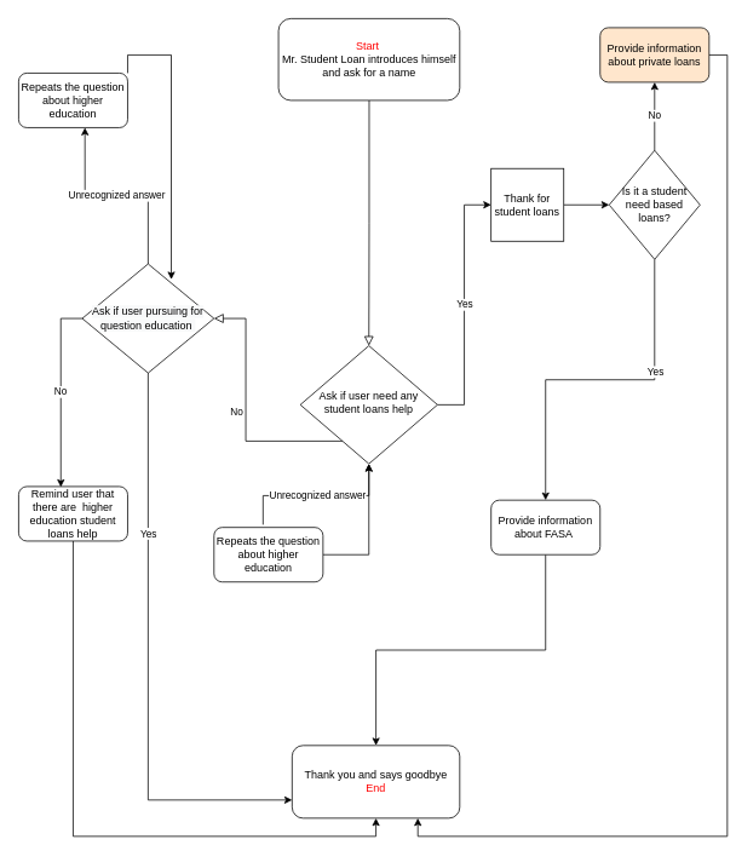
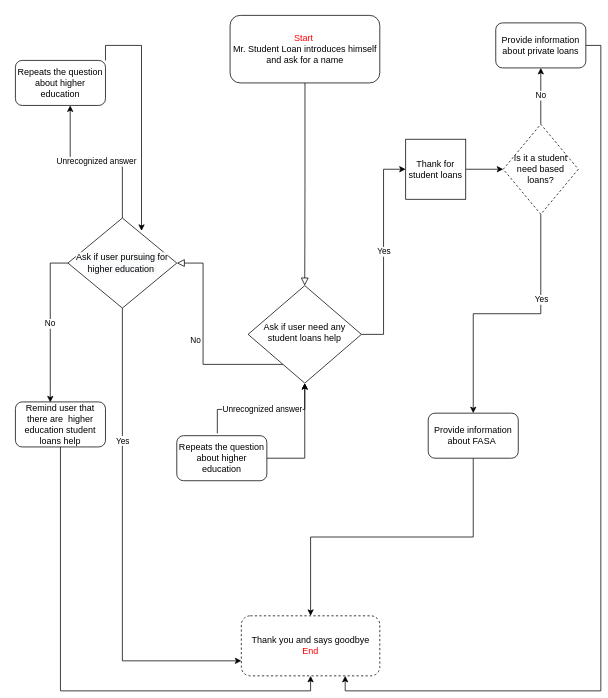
  <mxCell id="0" />
  <mxCell id="1" parent="0" />
  <mxCell id="2" value="" style="rounded=0;html=1;jettySize=auto;orthogonalLoop=1;fontSize=11;endArrow=block;endFill=0;endSize=8;strokeWidth=1;shadow=0;labelBackgroundColor=none;edgeStyle=orthogonalEdgeStyle;" parent="1" source="3" target="6" edge="1"><mxGeometry relative="1" as="geometry" /></mxCell>
  <mxCell id="3" value="&lt;font color=&quot;#ff0000&quot;&gt;Start&amp;nbsp;&lt;/font&gt;&lt;br&gt;Mr. Student Loan introduces himself and ask for a name" style="rounded=1;whiteSpace=wrap;html=1;fontSize=12;glass=0;strokeWidth=1;shadow=0;" parent="1" vertex="1"><mxGeometry x="306" y="20" width="199.5" height="90" as="geometry" /></mxCell>
  <mxCell id="4" value="No" style="edgeStyle=orthogonalEdgeStyle;rounded=0;html=1;jettySize=auto;orthogonalLoop=1;fontSize=11;endArrow=block;endFill=0;endSize=8;strokeWidth=1;shadow=0;labelBackgroundColor=none;entryX=1;entryY=0.5;entryDx=0;entryDy=0;" parent="1" source="6" edge="1" target="14"><mxGeometry y="10" relative="1" as="geometry"><mxPoint as="offset" /><mxPoint x="270" y="225" as="targetPoint" /><Array as="points"><mxPoint x="270" y="485" /><mxPoint x="270" y="350" /></Array></mxGeometry></mxCell>
  <mxCell id="5" value="Yes" style="edgeStyle=orthogonalEdgeStyle;rounded=0;orthogonalLoop=1;jettySize=auto;html=1;exitX=1;exitY=0.5;exitDx=0;exitDy=0;entryX=0;entryY=0.5;entryDx=0;entryDy=0;" edge="1" parent="1" source="6" target="20"><mxGeometry relative="1" as="geometry" /></mxCell>
  <mxCell id="6" value="Ask if user need any student loans help" style="rhombus;whiteSpace=wrap;html=1;shadow=0;fontFamily=Helvetica;fontSize=12;align=center;strokeWidth=1;spacing=6;spacingTop=-4;" parent="1" vertex="1"><mxGeometry x="330" y="380" width="151" height="130" as="geometry" /></mxCell>
- <mxCell id="7" value="Thank you and says goodbye&lt;br&gt;&lt;font color=&quot;#ff0000&quot;&gt;End&lt;/font&gt;" style="rounded=1;whiteSpace=wrap;html=1;" parent="1" vertex="1"><mxGeometry x="321" y="820" width="184.5" height="80" as="geometry" /></mxCell>
+ <mxCell id="7" value="Thank you and says goodbye&lt;br&gt;&lt;font color=&quot;#ff0000&quot;&gt;End&lt;/font&gt;" style="rounded=1;whiteSpace=wrap;html=1;dashed=1;" parent="1" vertex="1"><mxGeometry x="321" y="820" width="184.5" height="80" as="geometry" /></mxCell>
  <mxCell id="8" style="edgeStyle=orthogonalEdgeStyle;rounded=0;orthogonalLoop=1;jettySize=auto;html=1;exitX=0.5;exitY=1;exitDx=0;exitDy=0;entryX=0.5;entryY=1;entryDx=0;entryDy=0;" parent="1" source="9" target="7" edge="1"><mxGeometry relative="1" as="geometry" /></mxCell>
  <mxCell id="9" value="Remind user that there are&amp;nbsp; higher education student loans help" style="rounded=1;whiteSpace=wrap;html=1;" parent="1" vertex="1"><mxGeometry x="20" y="535" width="120" height="60" as="geometry" /></mxCell>
  <mxCell id="10" value="Unrecognized answer" style="edgeStyle=orthogonalEdgeStyle;rounded=0;orthogonalLoop=1;jettySize=auto;html=1;exitX=0.5;exitY=0;exitDx=0;exitDy=0;entryX=0.608;entryY=1;entryDx=0;entryDy=0;entryPerimeter=0;" parent="1" source="14" target="16" edge="1"><mxGeometry relative="1" as="geometry" /></mxCell>
  <mxCell id="11" value="No" style="edgeStyle=orthogonalEdgeStyle;rounded=0;orthogonalLoop=1;jettySize=auto;html=1;exitX=0;exitY=0.5;exitDx=0;exitDy=0;entryX=0.387;entryY=0.01;entryDx=0;entryDy=0;entryPerimeter=0;" parent="1" source="14" target="9" edge="1"><mxGeometry relative="1" as="geometry" /></mxCell>
  <mxCell id="12" style="edgeStyle=orthogonalEdgeStyle;rounded=0;orthogonalLoop=1;jettySize=auto;html=1;exitX=0.5;exitY=1;exitDx=0;exitDy=0;entryX=0;entryY=0.75;entryDx=0;entryDy=0;" parent="1" source="14" target="7" edge="1"><mxGeometry relative="1" as="geometry" /></mxCell>
  <mxCell id="13" value="Yes" style="edgeLabel;html=1;align=center;verticalAlign=middle;resizable=0;points=[];" parent="12" vertex="1" connectable="0"><mxGeometry x="-0.439" relative="1" as="geometry"><mxPoint as="offset" /></mxGeometry></mxCell>
- <mxCell id="14" value="&#10;&#10;&lt;span style=&quot;color: rgb(0, 0, 0); font-family: helvetica; font-size: 12px; font-style: normal; font-weight: 400; letter-spacing: normal; text-align: center; text-indent: 0px; text-transform: none; word-spacing: 0px; background-color: rgb(248, 249, 250); display: inline; float: none;&quot;&gt;Ask if user pursuing for question education&amp;nbsp;&lt;/span&gt;&#10;&#10;" style="rhombus;whiteSpace=wrap;html=1;" parent="1" vertex="1"><mxGeometry x="90" y="290" width="145" height="120" as="geometry" /></mxCell>
+ <mxCell id="14" value="&#10;&#10;&lt;span style=&quot;color: rgb(0, 0, 0); font-family: helvetica; font-size: 12px; font-style: normal; font-weight: 400; letter-spacing: normal; text-align: center; text-indent: 0px; text-transform: none; word-spacing: 0px; background-color: rgb(248, 249, 250); display: inline; float: none;&quot;&gt;Ask if user pursuing for higher education&amp;nbsp;&lt;/span&gt;&#10;&#10;" style="rhombus;whiteSpace=wrap;html=1;" parent="1" vertex="1"><mxGeometry x="90" y="290" width="145" height="120" as="geometry" /></mxCell>
  <mxCell id="15" style="edgeStyle=orthogonalEdgeStyle;rounded=0;orthogonalLoop=1;jettySize=auto;html=1;exitX=1;exitY=0;exitDx=0;exitDy=0;entryX=0.676;entryY=0.142;entryDx=0;entryDy=0;entryPerimeter=0;" parent="1" source="16" edge="1" target="14"><mxGeometry relative="1" as="geometry"><mxPoint x="200" y="180" as="targetPoint" /><Array as="points"><mxPoint x="140" y="60" /><mxPoint x="188" y="60" /></Array></mxGeometry></mxCell>
  <mxCell id="16" value="Repeats the question about higher education" style="rounded=1;whiteSpace=wrap;html=1;" parent="1" vertex="1"><mxGeometry x="20" y="80" width="120" height="60" as="geometry" /></mxCell>
  <mxCell id="17" style="edgeStyle=orthogonalEdgeStyle;rounded=0;orthogonalLoop=1;jettySize=auto;html=1;exitX=1;exitY=0.5;exitDx=0;exitDy=0;entryX=0.75;entryY=1;entryDx=0;entryDy=0;" edge="1" parent="1" source="18" target="7"><mxGeometry relative="1" as="geometry" /></mxCell>
- <mxCell id="18" value="Provide information about private loans" style="rounded=1;whiteSpace=wrap;html=1;fillColor=#ffe6cc;" vertex="1" parent="1"><mxGeometry x="660" y="30" width="120" height="60" as="geometry" /></mxCell>
+ <mxCell id="18" value="Provide information about private loans" style="rounded=1;whiteSpace=wrap;html=1;" vertex="1" parent="1"><mxGeometry x="660" y="30" width="120" height="60" as="geometry" /></mxCell>
  <mxCell id="19" style="edgeStyle=orthogonalEdgeStyle;rounded=0;orthogonalLoop=1;jettySize=auto;html=1;exitX=1;exitY=0.5;exitDx=0;exitDy=0;entryX=0.5;entryY=1;entryDx=0;entryDy=0;" edge="1" parent="1" source="20" target="24"><mxGeometry relative="1" as="geometry" /></mxCell>
  <mxCell id="20" value="Thank for student loans" style="whiteSpace=wrap;html=1;aspect=fixed;" vertex="1" parent="1"><mxGeometry x="540" y="185" width="80" height="80" as="geometry" /></mxCell>
  <mxCell id="21" value="No" style="edgeStyle=orthogonalEdgeStyle;rounded=0;orthogonalLoop=1;jettySize=auto;html=1;exitX=0;exitY=0.5;exitDx=0;exitDy=0;entryX=0.5;entryY=1;entryDx=0;entryDy=0;" edge="1" parent="1" source="24" target="18"><mxGeometry relative="1" as="geometry" /></mxCell>
  <mxCell id="22" style="edgeStyle=orthogonalEdgeStyle;rounded=0;orthogonalLoop=1;jettySize=auto;html=1;exitX=1;exitY=0.5;exitDx=0;exitDy=0;entryX=0.5;entryY=0;entryDx=0;entryDy=0;" edge="1" parent="1" source="24" target="26"><mxGeometry relative="1" as="geometry" /></mxCell>
  <mxCell id="23" value="Yes" style="edgeLabel;html=1;align=center;verticalAlign=middle;resizable=0;points=[];" vertex="1" connectable="0" parent="22"><mxGeometry x="-0.363" relative="1" as="geometry"><mxPoint as="offset" /></mxGeometry></mxCell>
- <mxCell id="24" value="Is it a student need based loans?" style="rhombus;whiteSpace=wrap;html=1;direction=south;" vertex="1" parent="1"><mxGeometry x="670" y="165" width="100" height="120" as="geometry" /></mxCell>
+ <mxCell id="24" value="Is it a student need based loans?" style="rhombus;whiteSpace=wrap;html=1;direction=south;dashed=1;" vertex="1" parent="1"><mxGeometry x="670" y="165" width="100" height="120" as="geometry" /></mxCell>
  <mxCell id="25" style="edgeStyle=orthogonalEdgeStyle;rounded=0;orthogonalLoop=1;jettySize=auto;html=1;exitX=0.5;exitY=1;exitDx=0;exitDy=0;" edge="1" parent="1" source="26" target="7"><mxGeometry relative="1" as="geometry" /></mxCell>
- <mxCell id="26" value="&lt;span&gt;Provide information about FASA&amp;nbsp;&lt;/span&gt;" style="rounded=1;whiteSpace=wrap;html=1;" vertex="1" parent="1"><mxGeometry x="540" y="550" width="120" height="60" as="geometry" /></mxCell>
+ <mxCell id="26" value="&lt;span&gt;Provide information about FASA&amp;nbsp;&lt;/span&gt;" style="rounded=1;whiteSpace=wrap;html=1;" vertex="1" parent="1"><mxGeometry x="570" y="550" width="120" height="60" as="geometry" /></mxCell>
  <mxCell id="27" style="edgeStyle=orthogonalEdgeStyle;rounded=0;orthogonalLoop=1;jettySize=auto;html=1;exitX=1;exitY=0.5;exitDx=0;exitDy=0;" edge="1" parent="1" source="28" target="6"><mxGeometry relative="1" as="geometry" /></mxCell>
  <mxCell id="28" value="Repeats the question about higher education" style="rounded=1;whiteSpace=wrap;html=1;" vertex="1" parent="1"><mxGeometry x="235" y="580" width="120" height="60" as="geometry" /></mxCell>
  <mxCell id="29" value="Unrecognized answer" style="edgeStyle=orthogonalEdgeStyle;rounded=0;orthogonalLoop=1;jettySize=auto;html=1;exitX=0.45;exitY=-0.05;exitDx=0;exitDy=0;entryX=0.5;entryY=1;entryDx=0;entryDy=0;exitPerimeter=0;" edge="1" parent="1" source="28" target="6"><mxGeometry relative="1" as="geometry"><mxPoint x="380" y="530" as="sourcePoint" /><mxPoint x="310.46" y="380" as="targetPoint" /></mxGeometry></mxCell>
